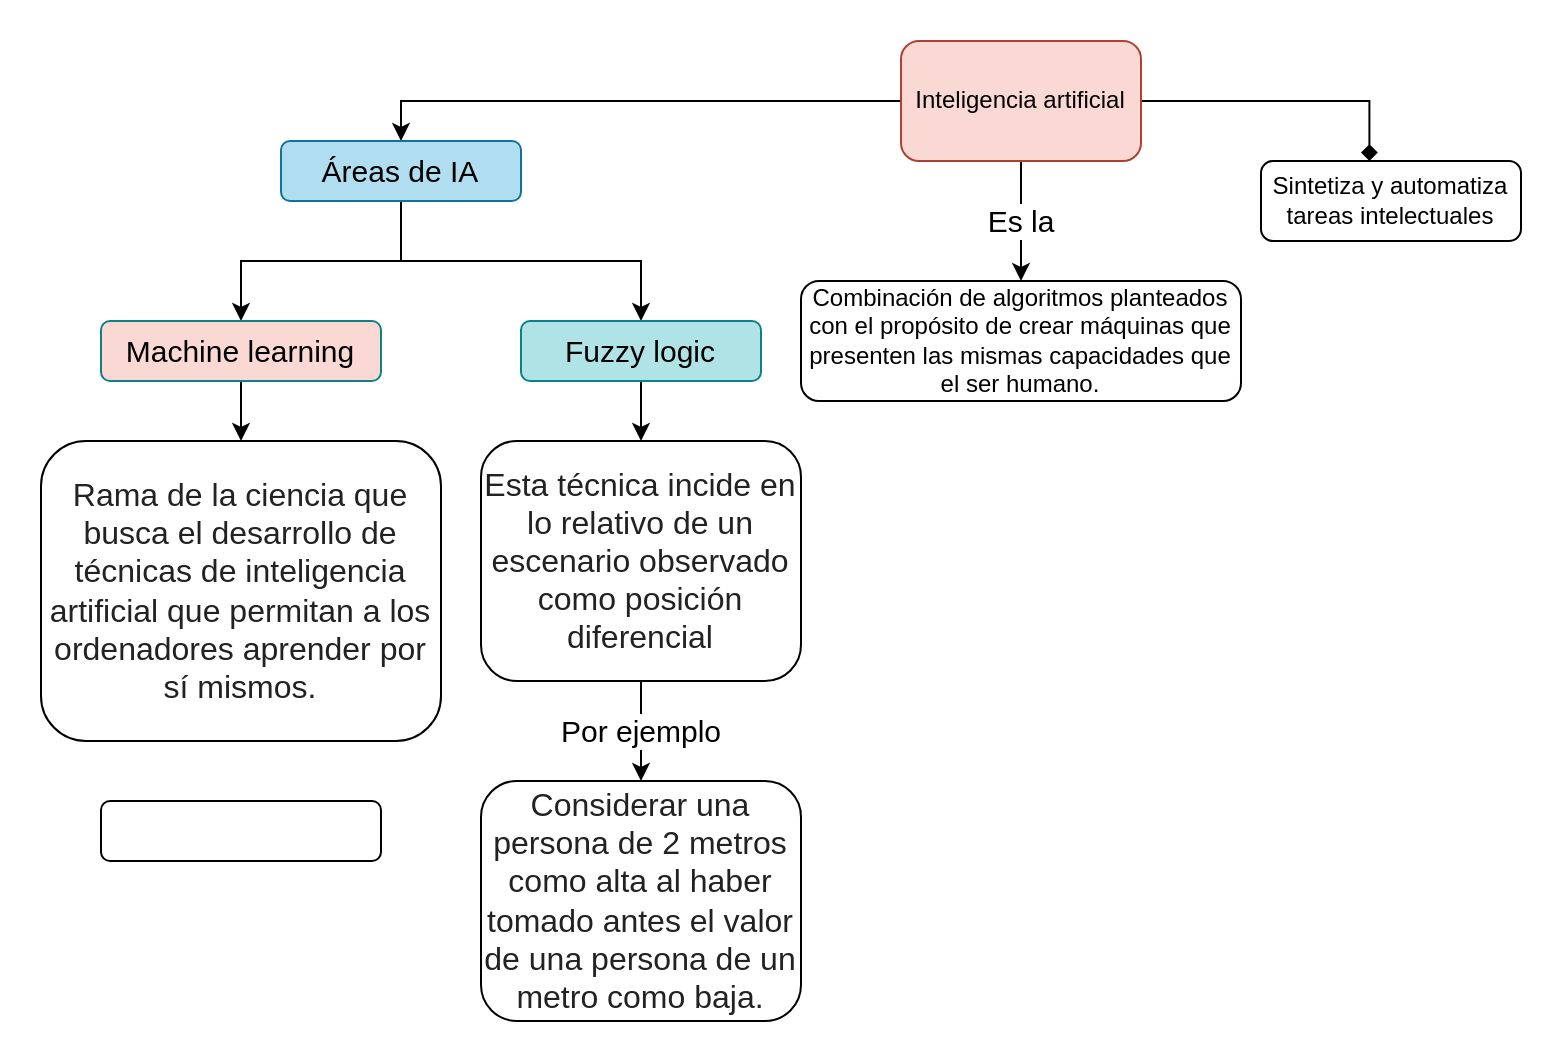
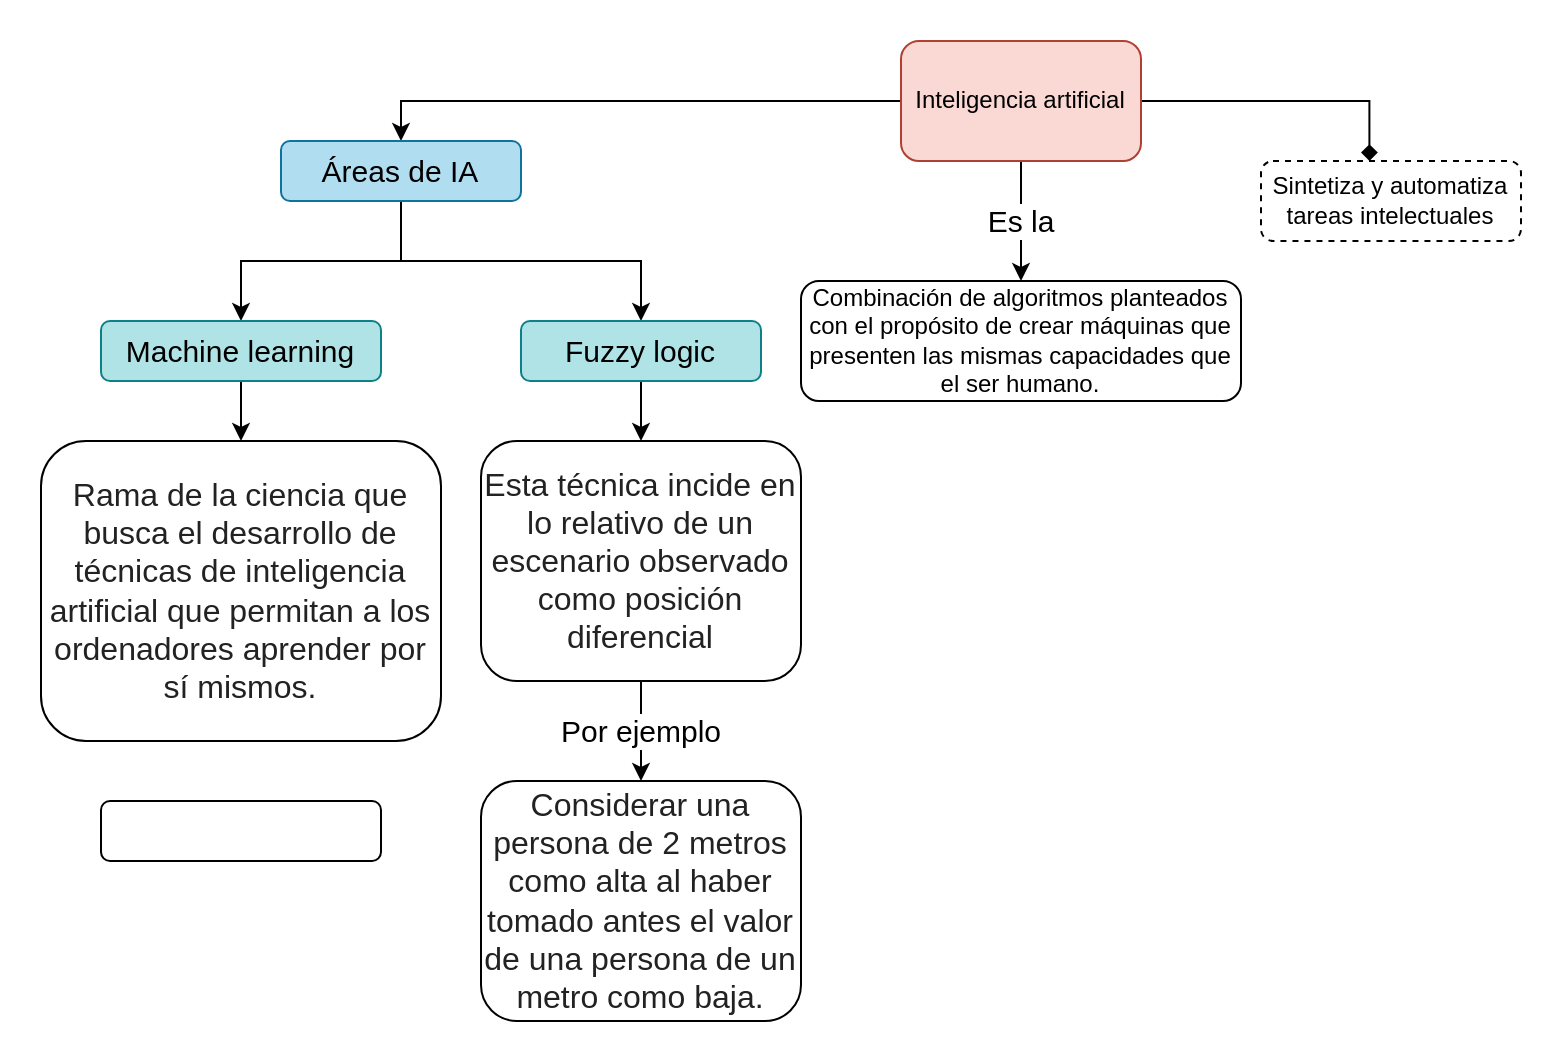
  <mxCell id="0" />
  <mxCell id="1" parent="0" />
  <mxCell id="2" style="edgeStyle=orthogonalEdgeStyle;rounded=0;orthogonalLoop=1;jettySize=auto;html=1;entryX=0.5;entryY=0;entryDx=0;entryDy=0;fontSize=15;" edge="1" parent="1" source="5" target="10"><mxGeometry relative="1" as="geometry" /></mxCell>
  <mxCell id="3" value="Es la" style="edgeStyle=orthogonalEdgeStyle;rounded=0;orthogonalLoop=1;jettySize=auto;html=1;entryX=0.5;entryY=0;entryDx=0;entryDy=0;fontSize=15;" edge="1" parent="1" source="5" target="7"><mxGeometry relative="1" as="geometry" /></mxCell>
  <mxCell id="4" style="edgeStyle=orthogonalEdgeStyle;rounded=0;orthogonalLoop=1;jettySize=auto;html=1;fontSize=15;entryX=0.417;entryY=0;entryDx=0;entryDy=0;entryPerimeter=0;endArrow=diamond;" edge="1" parent="1" source="5" target="6"><mxGeometry relative="1" as="geometry"><mxPoint x="690" y="50" as="targetPoint" /></mxGeometry></mxCell>
  <mxCell id="5" value="Inteligencia artificial" style="rounded=1;whiteSpace=wrap;html=1;fillColor=#fad9d5;strokeColor=#ae4132;" vertex="1" parent="1"><mxGeometry x="450" y="20" width="120" height="60" as="geometry" /></mxCell>
- <mxCell id="6" value="Sintetiza y automatiza tareas intelectuales" style="rounded=1;whiteSpace=wrap;html=1;" vertex="1" parent="1"><mxGeometry x="630" y="80" width="130" height="40" as="geometry" /></mxCell>
+ <mxCell id="6" value="Sintetiza y automatiza tareas intelectuales" style="rounded=1;whiteSpace=wrap;html=1;dashed=1;" vertex="1" parent="1"><mxGeometry x="630" y="80" width="130" height="40" as="geometry" /></mxCell>
  <mxCell id="7" value="&lt;span style=&quot;background-color: initial;&quot;&gt;Combinación de algoritmos planteados con el propósito&amp;nbsp;&lt;/span&gt;&lt;span style=&quot;background-color: initial;&quot;&gt;de crear máquinas que presenten las mismas capacidades que el ser humano.&lt;/span&gt;" style="rounded=1;whiteSpace=wrap;html=1;" vertex="1" parent="1"><mxGeometry x="400" y="140" width="220" height="60" as="geometry" /></mxCell>
  <mxCell id="8" value="" style="edgeStyle=orthogonalEdgeStyle;rounded=0;orthogonalLoop=1;jettySize=auto;html=1;fontSize=15;" edge="1" parent="1" source="10" target="12"><mxGeometry relative="1" as="geometry" /></mxCell>
  <mxCell id="9" style="edgeStyle=orthogonalEdgeStyle;rounded=0;orthogonalLoop=1;jettySize=auto;html=1;entryX=0.5;entryY=0;entryDx=0;entryDy=0;fontSize=15;" edge="1" parent="1" source="10" target="15"><mxGeometry relative="1" as="geometry" /></mxCell>
  <mxCell id="10" value="Áreas de IA" style="rounded=1;whiteSpace=wrap;html=1;fontSize=15;fillColor=#b1ddf0;strokeColor=#10739e;" vertex="1" parent="1"><mxGeometry x="140" y="70" width="120" height="30" as="geometry" /></mxCell>
  <mxCell id="11" value="" style="edgeStyle=orthogonalEdgeStyle;rounded=0;orthogonalLoop=1;jettySize=auto;html=1;fontSize=15;" edge="1" parent="1" source="12" target="13"><mxGeometry relative="1" as="geometry" /></mxCell>
- <mxCell id="12" value="Machine learning" style="rounded=1;whiteSpace=wrap;html=1;fontSize=15;fillColor=#fad9d5;strokeColor=#0e8088;" vertex="1" parent="1"><mxGeometry x="50" y="160" width="140" height="30" as="geometry" /></mxCell>
+ <mxCell id="12" value="Machine learning" style="rounded=1;whiteSpace=wrap;html=1;fontSize=15;fillColor=#b0e3e6;strokeColor=#0e8088;" vertex="1" parent="1"><mxGeometry x="50" y="160" width="140" height="30" as="geometry" /></mxCell>
  <mxCell id="13" value="&lt;span style=&quot;color: rgb(34, 34, 34); font-family: Muli, sans-serif; font-size: 16px; font-style: normal; font-variant-ligatures: normal; font-variant-caps: normal; font-weight: 400; letter-spacing: normal; orphans: 2; text-align: start; text-indent: 0px; text-transform: none; widows: 2; word-spacing: 0px; -webkit-text-stroke-width: 0px; background-color: rgb(255, 255, 255); text-decoration-thickness: initial; text-decoration-style: initial; text-decoration-color: initial; float: none; display: inline !important;&quot;&gt;Rama de la ciencia que busca el desarrollo de técnicas de inteligencia artificial que permitan a los ordenadores aprender por sí mismos.&lt;/span&gt;" style="rounded=1;whiteSpace=wrap;html=1;fontSize=15;" vertex="1" parent="1"><mxGeometry x="20" y="220" width="200" height="150" as="geometry" /></mxCell>
  <mxCell id="14" value="" style="edgeStyle=orthogonalEdgeStyle;rounded=0;orthogonalLoop=1;jettySize=auto;html=1;fontSize=15;" edge="1" parent="1" source="15" target="17"><mxGeometry relative="1" as="geometry" /></mxCell>
  <mxCell id="15" value="Fuzzy logic" style="rounded=1;whiteSpace=wrap;html=1;fontSize=15;fillColor=#b0e3e6;strokeColor=#0e8088;" vertex="1" parent="1"><mxGeometry x="260" y="160" width="120" height="30" as="geometry" /></mxCell>
  <mxCell id="16" value="Por ejemplo" style="edgeStyle=orthogonalEdgeStyle;rounded=0;orthogonalLoop=1;jettySize=auto;html=1;fontSize=15;" edge="1" parent="1" source="17" target="18"><mxGeometry relative="1" as="geometry" /></mxCell>
  <mxCell id="17" value="&lt;span style=&quot;color: rgb(34, 34, 34); font-family: Muli, sans-serif; font-size: 16px; font-style: normal; font-variant-ligatures: normal; font-variant-caps: normal; font-weight: 400; letter-spacing: normal; orphans: 2; text-align: start; text-indent: 0px; text-transform: none; widows: 2; word-spacing: 0px; -webkit-text-stroke-width: 0px; background-color: rgb(255, 255, 255); text-decoration-thickness: initial; text-decoration-style: initial; text-decoration-color: initial; float: none; display: inline !important;&quot;&gt;Esta técnica incide en lo relativo de un escenario observado como posición diferencial&lt;/span&gt;" style="rounded=1;whiteSpace=wrap;html=1;fontSize=15;" vertex="1" parent="1"><mxGeometry x="240" y="220" width="160" height="120" as="geometry" /></mxCell>
  <mxCell id="18" value="&lt;span style=&quot;color: rgb(34, 34, 34); font-family: Muli, sans-serif; font-size: 16px; font-style: normal; font-variant-ligatures: normal; font-variant-caps: normal; font-weight: 400; letter-spacing: normal; orphans: 2; text-align: start; text-indent: 0px; text-transform: none; widows: 2; word-spacing: 0px; -webkit-text-stroke-width: 0px; background-color: rgb(255, 255, 255); text-decoration-thickness: initial; text-decoration-style: initial; text-decoration-color: initial; float: none; display: inline !important;&quot;&gt;Considerar una persona de 2 metros como alta al haber tomado antes el valor de una persona de un metro como baja.&lt;/span&gt;" style="rounded=1;whiteSpace=wrap;html=1;fontSize=15;" vertex="1" parent="1"><mxGeometry x="240" y="390" width="160" height="120" as="geometry" /></mxCell>
  <mxCell id="19" value="" style="rounded=1;whiteSpace=wrap;html=1;fontSize=15;" vertex="1" parent="1"><mxGeometry x="50" y="400" width="140" height="30" as="geometry" /></mxCell>
